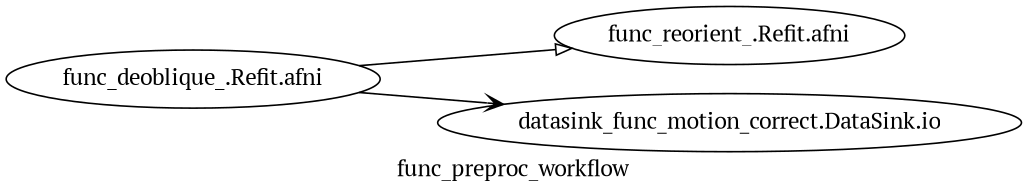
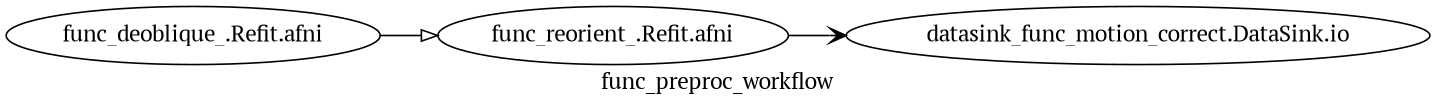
  digraph {
    fontname="PT Serif"
    label=func_preproc_workflow
    rankdir=LR
    node [fontname="PT Serif"]
    edge [fontname="PT Serif"]
    n1 [label="func_deoblique_.Refit.afni"]
    n2 [label="func_reorient_.Refit.afni"]
    n3 [label="datasink_func_motion_correct.DataSink.io"]
    n1 -> n2 [arrowhead=onormal]
-   n1 -> n3 [arrowhead=vee]
+   n2 -> n3 [arrowhead=vee]
  }
